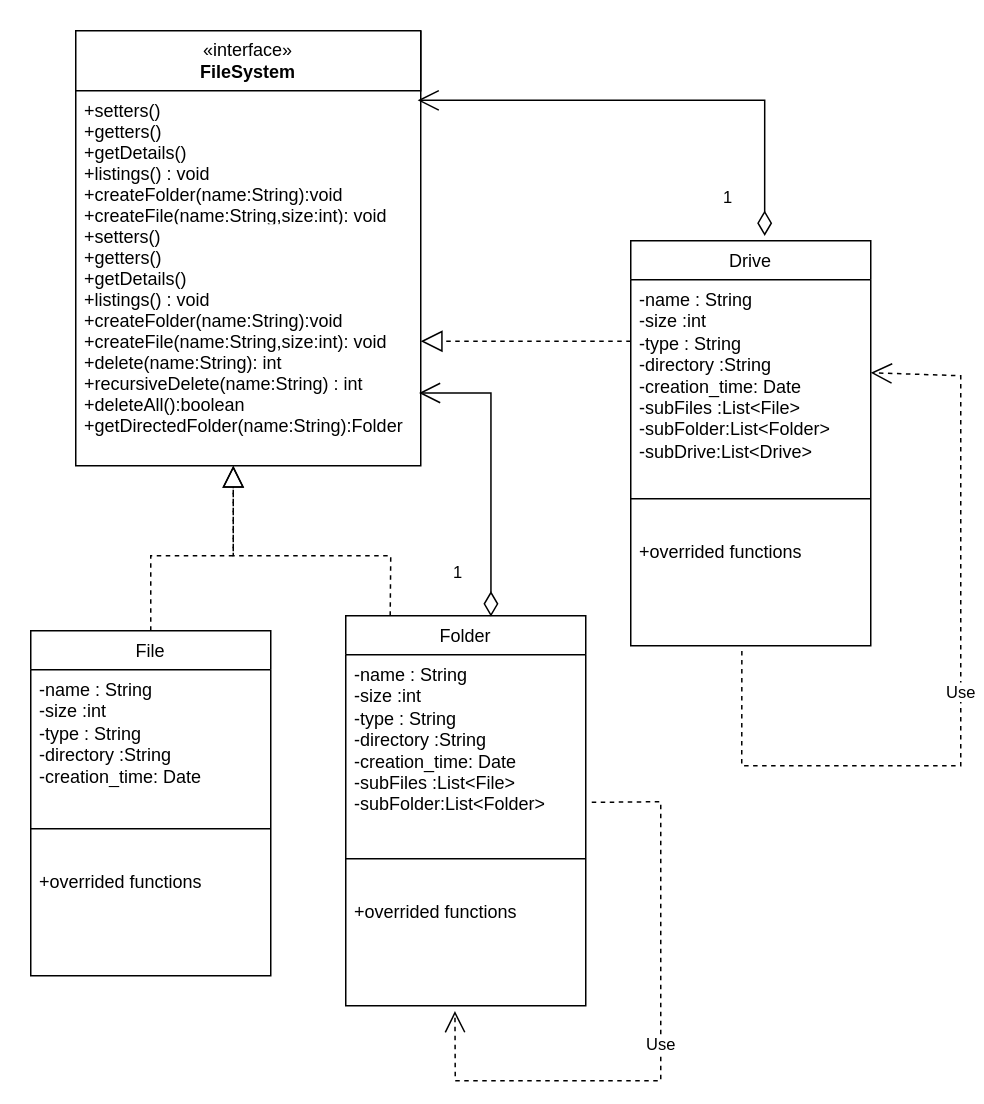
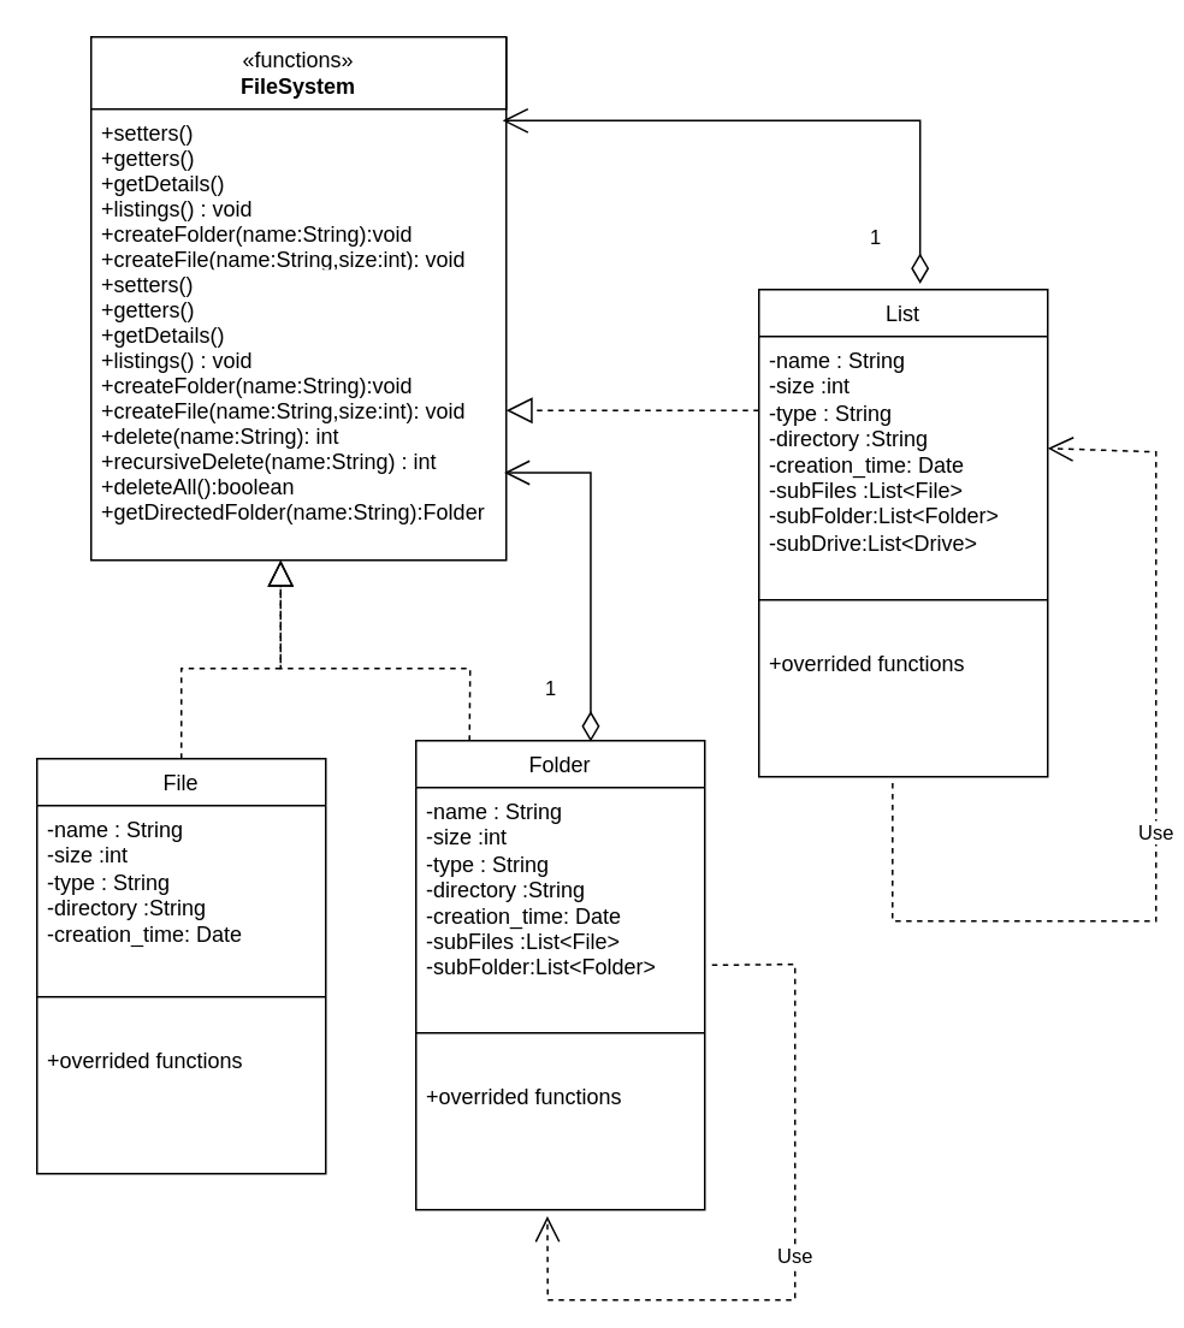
  <mxCell id="0" />
  <mxCell id="1" parent="0" />
  <mxCell id="2" value="" style="swimlane;fontStyle=2;align=center;verticalAlign=top;childLayout=stackLayout;horizontal=1;startSize=0;horizontalStack=0;resizeParent=1;resizeLast=0;collapsible=1;marginBottom=0;rounded=0;shadow=0;strokeWidth=1;" parent="1" vertex="1"><mxGeometry x="50" y="20" width="230" height="290" as="geometry"><mxRectangle x="230" y="140" width="160" height="26" as="alternateBounds" /></mxGeometry></mxCell>
  <mxCell id="3" value="" style="html=1;whiteSpace=wrap;" vertex="1" parent="2"><mxGeometry width="230" as="geometry" /></mxCell>
- <mxCell id="4" value="«interface»&lt;br&gt;&lt;b&gt;FileSystem&lt;/b&gt;" style="html=1;whiteSpace=wrap;" vertex="1" parent="2"><mxGeometry width="230" height="40" as="geometry" /></mxCell>
+ <mxCell id="4" value="«functions»&lt;br&gt;&lt;b&gt;FileSystem&lt;/b&gt;" style="html=1;whiteSpace=wrap;" vertex="1" parent="2"><mxGeometry width="230" height="40" as="geometry" /></mxCell>
  <mxCell id="5" value="" style="line;html=1;strokeWidth=1;align=left;verticalAlign=middle;spacingTop=-1;spacingLeft=3;spacingRight=3;rotatable=0;labelPosition=right;points=[];portConstraint=eastwest;" parent="2" vertex="1"><mxGeometry y="40" width="230" as="geometry" /></mxCell>
  <mxCell id="6" value="+setters()&#10;+getters()&#10;+getDetails()&#10;+listings() : void&#10;+createFolder(name:String):void&#10;+createFile(name:String,size:int): void&#10;+delete(name:String): int&#10;+recursiveDelete(name:String) : int&#10;+deleteAll():boolean&#10;+getDirectedFolder(name:String):Folder&#10;" style="text;align=left;verticalAlign=top;spacingLeft=4;spacingRight=4;overflow=hidden;rotatable=0;points=[[0,0.5],[1,0.5]];portConstraint=eastwest;" vertex="1" parent="2"><mxGeometry y="40" width="230" height="84" as="geometry" /></mxCell>
  <mxCell id="7" value="+setters()&#10;+getters()&#10;+getDetails()&#10;+listings() : void&#10;+createFolder(name:String):void&#10;+createFile(name:String,size:int): void&#10;+delete(name:String): int&#10;+recursiveDelete(name:String) : int&#10;+deleteAll():boolean&#10;+getDirectedFolder(name:String):Folder&#10;" style="text;align=left;verticalAlign=top;spacingLeft=4;spacingRight=4;overflow=hidden;rotatable=0;points=[[0,0.5],[1,0.5]];portConstraint=eastwest;" parent="2" vertex="1"><mxGeometry y="124" width="230" height="166" as="geometry" /></mxCell>
  <mxCell id="8" value="File" style="swimlane;fontStyle=0;align=center;verticalAlign=top;childLayout=stackLayout;horizontal=1;startSize=26;horizontalStack=0;resizeParent=1;resizeLast=0;collapsible=1;marginBottom=0;rounded=0;shadow=0;strokeWidth=1;" parent="1" vertex="1"><mxGeometry x="20" y="420" width="160" height="230" as="geometry"><mxRectangle x="130" y="380" width="160" height="26" as="alternateBounds" /></mxGeometry></mxCell>
  <mxCell id="9" value="-name : String&lt;br&gt;-size :int&lt;br&gt;-type : String&lt;br&gt;-directory :String&lt;br&gt;-creation_time: Date" style="text;strokeColor=none;fillColor=none;align=left;verticalAlign=top;spacingLeft=4;spacingRight=4;overflow=hidden;rotatable=0;points=[[0,0.5],[1,0.5]];portConstraint=eastwest;whiteSpace=wrap;html=1;" vertex="1" parent="8"><mxGeometry y="26" width="160" height="84" as="geometry" /></mxCell>
  <mxCell id="10" value="" style="line;html=1;strokeWidth=1;align=left;verticalAlign=middle;spacingTop=-1;spacingLeft=3;spacingRight=3;rotatable=0;labelPosition=right;points=[];portConstraint=eastwest;" parent="8" vertex="1"><mxGeometry y="110" width="160" height="44" as="geometry" /></mxCell>
  <mxCell id="11" value="+overrided functions&#10;" style="text;align=left;verticalAlign=top;spacingLeft=4;spacingRight=4;overflow=hidden;rotatable=0;points=[[0,0.5],[1,0.5]];portConstraint=eastwest;" parent="8" vertex="1"><mxGeometry y="154" width="160" height="76" as="geometry" /></mxCell>
  <mxCell id="12" value="" style="endArrow=block;dashed=1;endFill=0;endSize=12;html=1;rounded=0;exitX=0.5;exitY=0;exitDx=0;exitDy=0;" edge="1" parent="1" source="8"><mxGeometry width="160" relative="1" as="geometry"><mxPoint x="380" y="290" as="sourcePoint" /><mxPoint x="155" y="310" as="targetPoint" /><Array as="points"><mxPoint x="100" y="370" /><mxPoint x="155" y="370" /></Array></mxGeometry></mxCell>
  <mxCell id="13" value="" style="endArrow=block;dashed=1;endFill=0;endSize=12;html=1;rounded=0;exitX=0.372;exitY=0.01;exitDx=0;exitDy=0;exitPerimeter=0;" edge="1" parent="1"><mxGeometry width="160" relative="1" as="geometry"><mxPoint x="259.52" y="421.96" as="sourcePoint" /><mxPoint x="155" y="310" as="targetPoint" /><Array as="points"><mxPoint x="260" y="370" /><mxPoint x="155" y="370" /></Array></mxGeometry></mxCell>
  <mxCell id="14" value="Folder" style="swimlane;fontStyle=0;align=center;verticalAlign=top;childLayout=stackLayout;horizontal=1;startSize=26;horizontalStack=0;resizeParent=1;resizeLast=0;collapsible=1;marginBottom=0;rounded=0;shadow=0;strokeWidth=1;" vertex="1" parent="1"><mxGeometry x="230" y="410" width="160" height="260" as="geometry"><mxRectangle x="130" y="380" width="160" height="26" as="alternateBounds" /></mxGeometry></mxCell>
  <mxCell id="15" value="-name : String&lt;br&gt;-size :int&lt;br&gt;-type : String&lt;br&gt;-directory :String&lt;br&gt;-creation_time: Date&lt;br&gt;-subFiles :List&amp;lt;File&amp;gt;&lt;br&gt;-subFolder:List&amp;lt;Folder&amp;gt;" style="text;strokeColor=none;fillColor=none;align=left;verticalAlign=top;spacingLeft=4;spacingRight=4;overflow=hidden;rotatable=0;points=[[0,0.5],[1,0.5]];portConstraint=eastwest;whiteSpace=wrap;html=1;" vertex="1" parent="14"><mxGeometry y="26" width="160" height="114" as="geometry" /></mxCell>
  <mxCell id="16" value="" style="line;html=1;strokeWidth=1;align=left;verticalAlign=middle;spacingTop=-1;spacingLeft=3;spacingRight=3;rotatable=0;labelPosition=right;points=[];portConstraint=eastwest;" vertex="1" parent="14"><mxGeometry y="140" width="160" height="44" as="geometry" /></mxCell>
  <mxCell id="17" value="+overrided functions&#10;" style="text;align=left;verticalAlign=top;spacingLeft=4;spacingRight=4;overflow=hidden;rotatable=0;points=[[0,0.5],[1,0.5]];portConstraint=eastwest;" vertex="1" parent="14"><mxGeometry y="184" width="160" height="76" as="geometry" /></mxCell>
  <mxCell id="18" value="Use" style="endArrow=open;endSize=12;dashed=1;html=1;rounded=0;exitX=1.025;exitY=0.863;exitDx=0;exitDy=0;exitPerimeter=0;entryX=0.455;entryY=1.047;entryDx=0;entryDy=0;entryPerimeter=0;" edge="1" parent="14" source="15" target="17"><mxGeometry width="160" relative="1" as="geometry"><mxPoint x="200" y="124.5" as="sourcePoint" /><mxPoint x="60" y="310" as="targetPoint" /><Array as="points"><mxPoint x="210" y="124" /><mxPoint x="210" y="310" /><mxPoint x="73" y="310" /></Array></mxGeometry></mxCell>
- <mxCell id="19" value="Drive" style="swimlane;fontStyle=0;align=center;verticalAlign=top;childLayout=stackLayout;horizontal=1;startSize=26;horizontalStack=0;resizeParent=1;resizeLast=0;collapsible=1;marginBottom=0;rounded=0;shadow=0;strokeWidth=1;" vertex="1" parent="1"><mxGeometry x="420" y="160" width="160" height="270" as="geometry"><mxRectangle x="130" y="380" width="160" height="26" as="alternateBounds" /></mxGeometry></mxCell>
+ <mxCell id="19" value="List" style="swimlane;fontStyle=0;align=center;verticalAlign=top;childLayout=stackLayout;horizontal=1;startSize=26;horizontalStack=0;resizeParent=1;resizeLast=0;collapsible=1;marginBottom=0;rounded=0;shadow=0;strokeWidth=1;" vertex="1" parent="1"><mxGeometry x="420" y="160" width="160" height="270" as="geometry"><mxRectangle x="130" y="380" width="160" height="26" as="alternateBounds" /></mxGeometry></mxCell>
  <mxCell id="20" value="-name : String&lt;br&gt;-size :int&lt;br&gt;-type : String&lt;br&gt;-directory :String&lt;br&gt;-creation_time: Date&lt;br&gt;-subFiles :List&amp;lt;File&amp;gt;&lt;br&gt;-subFolder:List&amp;lt;Folder&amp;gt;&lt;br&gt;-subDrive:List&amp;lt;Drive&amp;gt;" style="text;strokeColor=none;fillColor=none;align=left;verticalAlign=top;spacingLeft=4;spacingRight=4;overflow=hidden;rotatable=0;points=[[0,0.5],[1,0.5]];portConstraint=eastwest;whiteSpace=wrap;html=1;" vertex="1" parent="19"><mxGeometry y="26" width="160" height="124" as="geometry" /></mxCell>
  <mxCell id="21" value="" style="line;html=1;strokeWidth=1;align=left;verticalAlign=middle;spacingTop=-1;spacingLeft=3;spacingRight=3;rotatable=0;labelPosition=right;points=[];portConstraint=eastwest;" vertex="1" parent="19"><mxGeometry y="150" width="160" height="44" as="geometry" /></mxCell>
  <mxCell id="22" value="+overrided functions&#10;" style="text;align=left;verticalAlign=top;spacingLeft=4;spacingRight=4;overflow=hidden;rotatable=0;points=[[0,0.5],[1,0.5]];portConstraint=eastwest;" vertex="1" parent="19"><mxGeometry y="194" width="160" height="76" as="geometry" /></mxCell>
  <mxCell id="23" value="Use" style="endArrow=open;endSize=12;dashed=1;html=1;rounded=0;exitX=0.463;exitY=1.047;exitDx=0;exitDy=0;exitPerimeter=0;entryX=1;entryY=0.5;entryDx=0;entryDy=0;" edge="1" parent="19" source="22" target="20"><mxGeometry width="160" relative="1" as="geometry"><mxPoint x="70" y="300" as="sourcePoint" /><mxPoint x="220" y="80" as="targetPoint" /><Array as="points"><mxPoint x="74" y="350" /><mxPoint x="220" y="350" /><mxPoint x="220" y="90" /></Array></mxGeometry></mxCell>
  <mxCell id="24" value="" style="endArrow=block;dashed=1;endFill=0;endSize=12;html=1;rounded=0;entryX=1;entryY=0.5;entryDx=0;entryDy=0;exitX=0;exitY=0.331;exitDx=0;exitDy=0;exitPerimeter=0;" edge="1" parent="1" source="20" target="7"><mxGeometry width="160" relative="1" as="geometry"><mxPoint x="420" y="450" as="sourcePoint" /><mxPoint x="580" y="450" as="targetPoint" /></mxGeometry></mxCell>
  <mxCell id="25" value="1" style="endArrow=open;html=1;endSize=12;startArrow=diamondThin;startSize=14;startFill=0;edgeStyle=orthogonalEdgeStyle;align=left;verticalAlign=bottom;rounded=0;entryX=0.995;entryY=0.708;entryDx=0;entryDy=0;entryPerimeter=0;exitX=0.605;exitY=0.002;exitDx=0;exitDy=0;exitPerimeter=0;" edge="1" parent="1" source="14" target="7"><mxGeometry x="-0.783" y="27" relative="1" as="geometry"><mxPoint x="330" y="380" as="sourcePoint" /><mxPoint x="320" y="260" as="targetPoint" /><mxPoint as="offset" /></mxGeometry></mxCell>
  <mxCell id="26" value="1" style="endArrow=open;html=1;endSize=12;startArrow=diamondThin;startSize=14;startFill=0;edgeStyle=orthogonalEdgeStyle;align=left;verticalAlign=bottom;rounded=0;entryX=0.991;entryY=0.076;entryDx=0;entryDy=0;entryPerimeter=0;exitX=0.558;exitY=-0.012;exitDx=0;exitDy=0;exitPerimeter=0;" edge="1" parent="1" source="19" target="6"><mxGeometry x="-0.896" y="29" relative="1" as="geometry"><mxPoint x="500" y="66" as="sourcePoint" /><mxPoint x="580" y="80" as="targetPoint" /><mxPoint as="offset" /></mxGeometry></mxCell>
